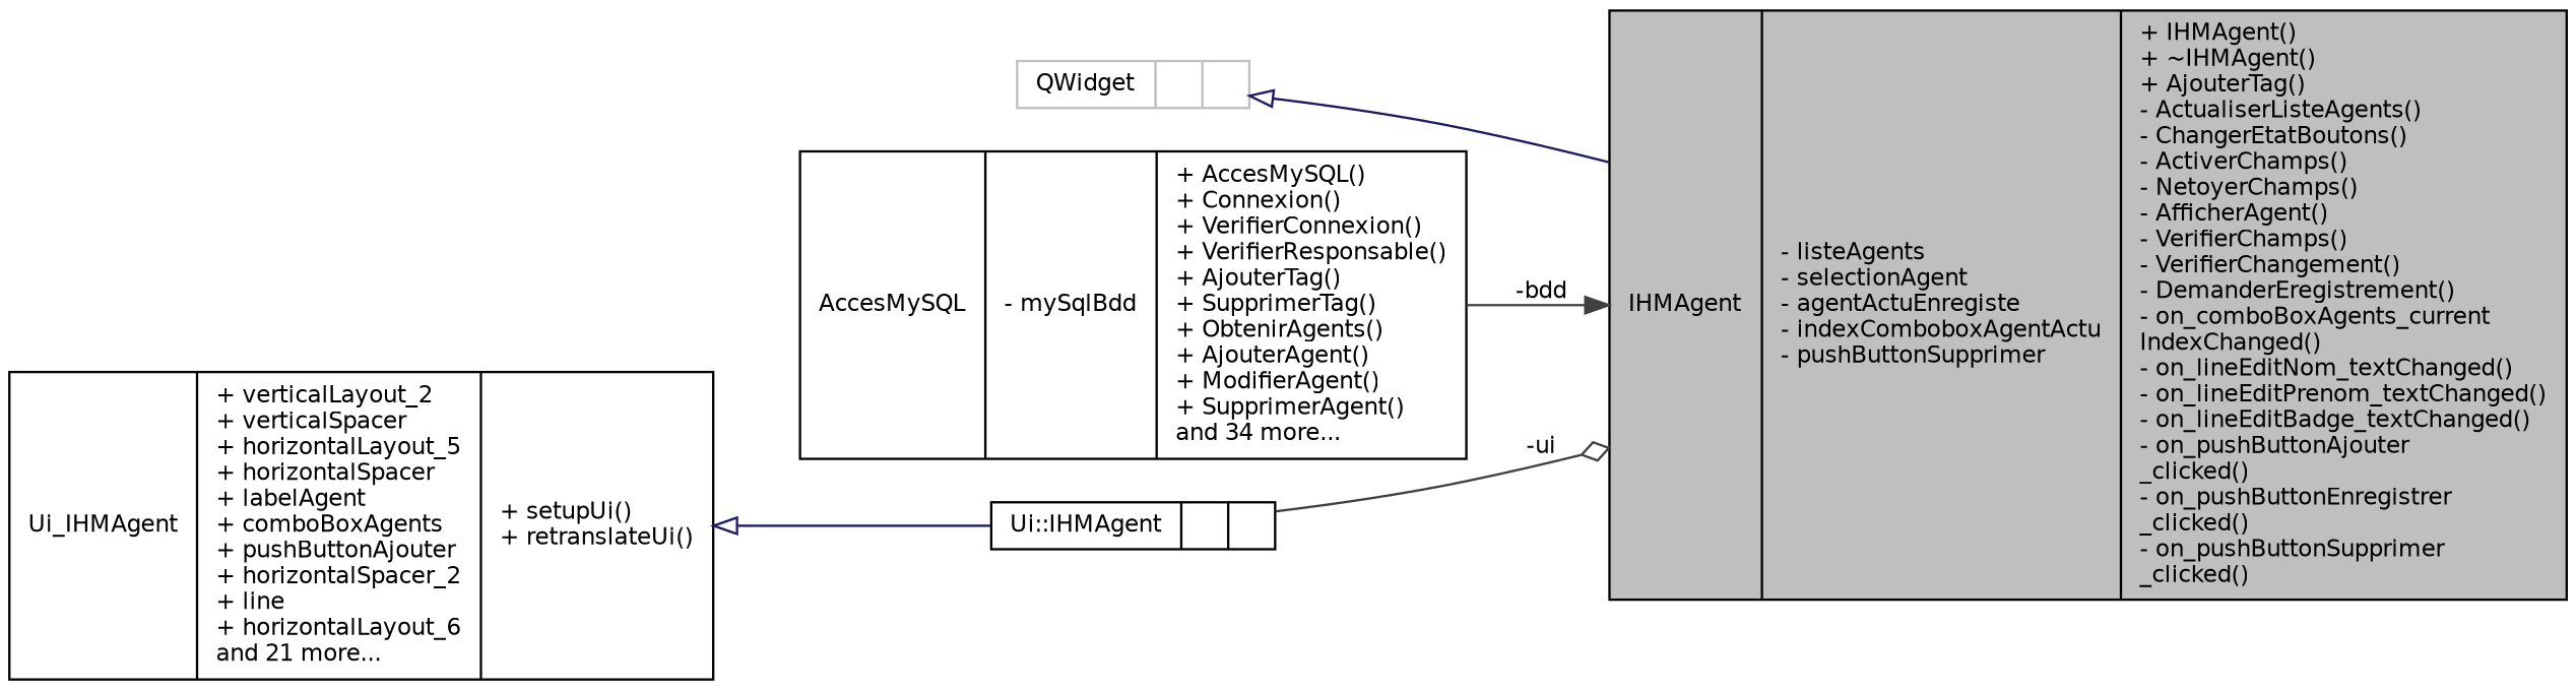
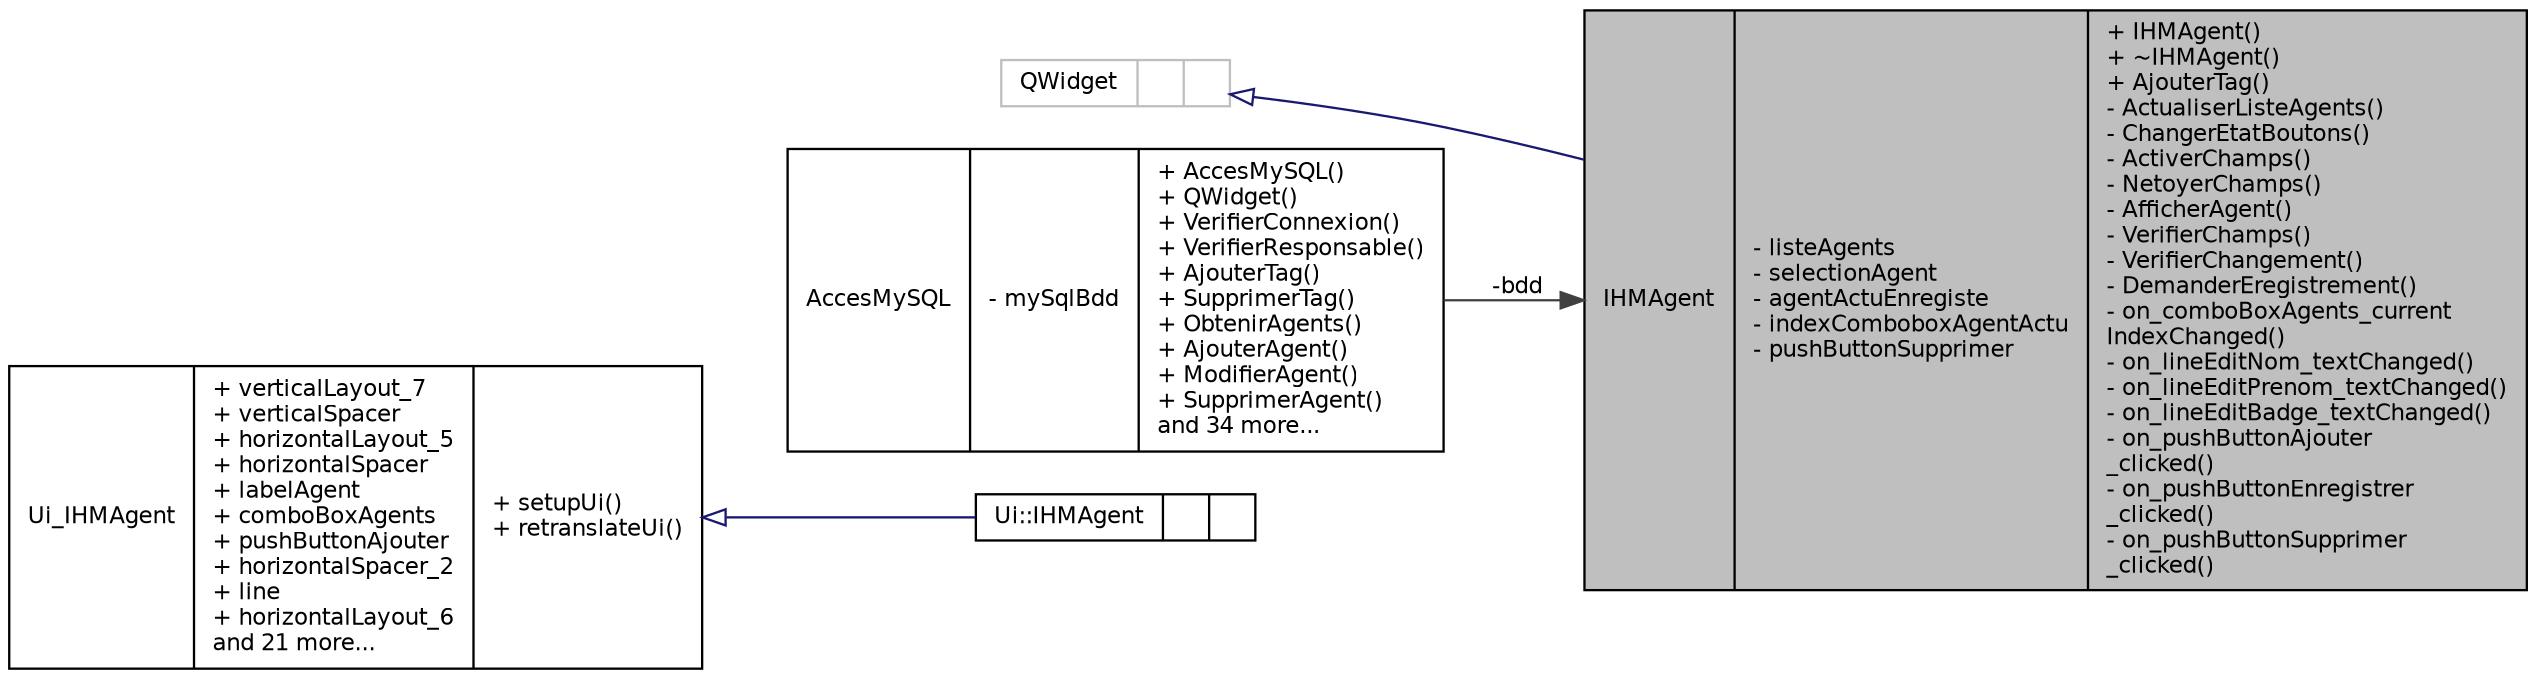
  digraph {
    rankdir=LR
    node [color=black fillcolor=white fontname=Helvetica fontsize=10 shape=record style=filled]
    edge [color=midnightblue fontname=Helvetica fontsize=10 labelfontname=Helvetica labelfontsize=10 style=solid]
    n1 [fillcolor=grey75 fontcolor=black height=0.2 label="{IHMAgent\n|- listeAgents\l- selectionAgent\l- agentActuEnregiste\l- indexComboboxAgentActu\l- pushButtonSupprimer\l|+ IHMAgent()\l+ ~IHMAgent()\l+ AjouterTag()\l- ActualiserListeAgents()\l- ChangerEtatBoutons()\l- ActiverChamps()\l- NetoyerChamps()\l- AfficherAgent()\l- VerifierChamps()\l- VerifierChangement()\l- DemanderEregistrement()\l- on_comboBoxAgents_current\lIndexChanged()\l- on_lineEditNom_textChanged()\l- on_lineEditPrenom_textChanged()\l- on_lineEditBadge_textChanged()\l- on_pushButtonAjouter\l_clicked()\l- on_pushButtonEnregistrer\l_clicked()\l- on_pushButtonSupprimer\l_clicked()\l}" width=0.4]
    n2 [color=grey75 height=0.2 label="{QWidget\n||}" width=0.4]
-   n3 [height=0.2 label="{AccesMySQL\n|- mySqlBdd\l|+ AccesMySQL()\l+ Connexion()\l+ VerifierConnexion()\l+ VerifierResponsable()\l+ AjouterTag()\l+ SupprimerTag()\l+ ObtenirAgents()\l+ AjouterAgent()\l+ ModifierAgent()\l+ SupprimerAgent()\land 34 more...\l}" width=0.4]
+   n3 [height=0.2 label="{AccesMySQL\n|- mySqlBdd\l|+ AccesMySQL()\l+ QWidget()\l+ VerifierConnexion()\l+ VerifierResponsable()\l+ AjouterTag()\l+ SupprimerTag()\l+ ObtenirAgents()\l+ AjouterAgent()\l+ ModifierAgent()\l+ SupprimerAgent()\land 34 more...\l}" width=0.4]
    n4 [height=0.2 label="{Ui::IHMAgent\n||}" width=0.4]
-   n5 [height=0.2 label="{Ui_IHMAgent\n|+ verticalLayout_2\l+ verticalSpacer\l+ horizontalLayout_5\l+ horizontalSpacer\l+ labelAgent\l+ comboBoxAgents\l+ pushButtonAjouter\l+ horizontalSpacer_2\l+ line\l+ horizontalLayout_6\land 21 more...\l|+ setupUi()\l+ retranslateUi()\l}" width=0.4]
+   n5 [height=0.2 label="{Ui_IHMAgent\n|+ verticalLayout_7\l+ verticalSpacer\l+ horizontalLayout_5\l+ horizontalSpacer\l+ labelAgent\l+ comboBoxAgents\l+ pushButtonAjouter\l+ horizontalSpacer_2\l+ line\l+ horizontalLayout_6\land 21 more...\l|+ setupUi()\l+ retranslateUi()\l}" width=0.4]
    n2 -> n1 [arrowtail=onormal dir=back]
    n3 -> n1 [arrowhead=normal color=grey25 label=" -bdd"]
-   n4 -> n1 [arrowhead=odiamond color=grey25 label=" -ui"]
    n5 -> n4 [arrowtail=onormal dir=back]
  }
